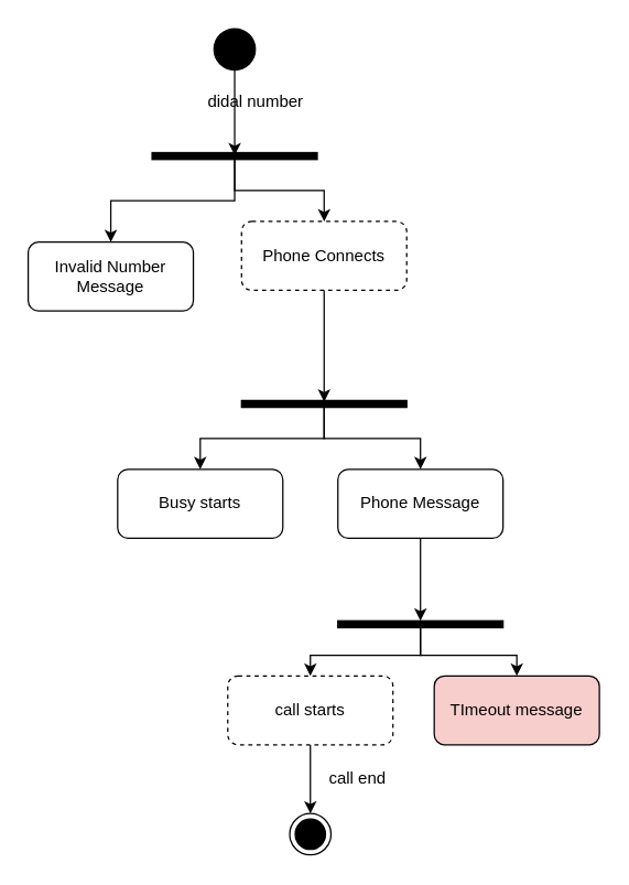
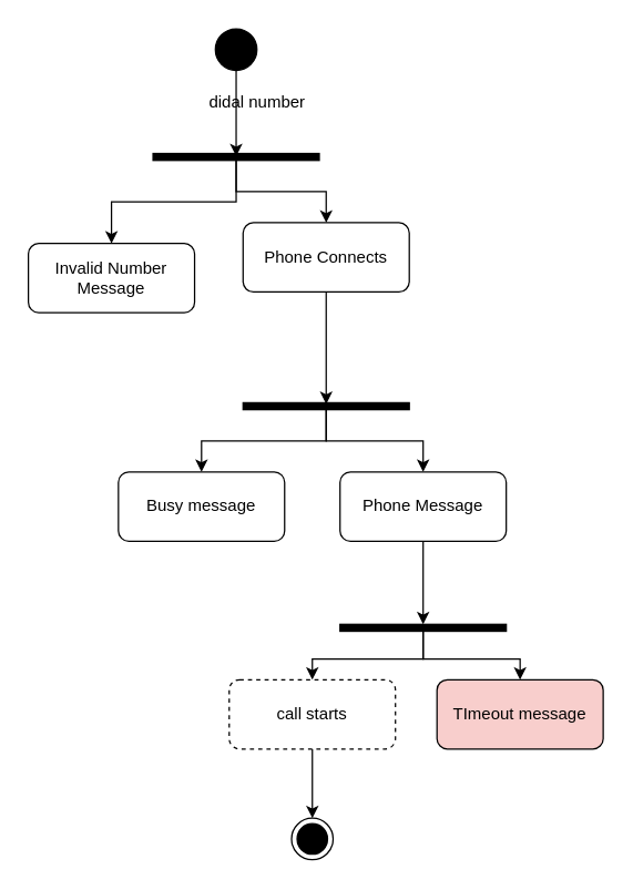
  <mxCell id="0" />
  <mxCell id="1" parent="0" />
  <mxCell id="2" value="" style="edgeStyle=orthogonalEdgeStyle;rounded=0;orthogonalLoop=1;jettySize=auto;html=1;entryX=0.4;entryY=0.5;entryDx=0;entryDy=0;entryPerimeter=0;" edge="1" parent="1" source="3" target="7"><mxGeometry relative="1" as="geometry"><mxPoint x="170" y="120" as="targetPoint" /></mxGeometry></mxCell>
  <mxCell id="3" value="" style="ellipse;fillColor=strokeColor;html=1;" vertex="1" parent="1"><mxGeometry x="155" y="20" width="30" height="30" as="geometry" /></mxCell>
  <mxCell id="4" value="didal number" style="text;html=1;align=center;verticalAlign=middle;resizable=0;points=[];autosize=1;strokeColor=none;fillColor=none;" vertex="1" parent="1"><mxGeometry x="140" y="58" width="90" height="30" as="geometry" /></mxCell>
  <mxCell id="5" style="edgeStyle=orthogonalEdgeStyle;rounded=0;orthogonalLoop=1;jettySize=auto;html=1;entryX=0.5;entryY=0;entryDx=0;entryDy=0;" edge="1" parent="1" source="7" target="8"><mxGeometry relative="1" as="geometry" /></mxCell>
  <mxCell id="6" style="edgeStyle=orthogonalEdgeStyle;rounded=0;orthogonalLoop=1;jettySize=auto;html=1;entryX=0.5;entryY=0;entryDx=0;entryDy=0;" edge="1" parent="1" source="7" target="9"><mxGeometry relative="1" as="geometry" /></mxCell>
  <mxCell id="7" value="" style="html=1;points=[];perimeter=orthogonalPerimeter;fillColor=strokeColor;direction=south;" vertex="1" parent="1"><mxGeometry x="110" y="110" width="120" height="5" as="geometry" /></mxCell>
  <mxCell id="8" value="Invalid Number&lt;div&gt;Message&lt;/div&gt;" style="rounded=1;whiteSpace=wrap;html=1;" vertex="1" parent="1"><mxGeometry x="20" y="175" width="120" height="50" as="geometry" /></mxCell>
- <mxCell id="9" value="Phone Connects" style="rounded=1;whiteSpace=wrap;html=1;dashed=1;" vertex="1" parent="1"><mxGeometry x="175" y="160" width="120" height="50" as="geometry" /></mxCell>
+ <mxCell id="9" value="Phone Connects" style="rounded=1;whiteSpace=wrap;html=1;" vertex="1" parent="1"><mxGeometry x="175" y="160" width="120" height="50" as="geometry" /></mxCell>
  <mxCell id="10" style="edgeStyle=orthogonalEdgeStyle;rounded=0;orthogonalLoop=1;jettySize=auto;html=1;entryX=0.5;entryY=0;entryDx=0;entryDy=0;" edge="1" parent="1" source="12" target="14"><mxGeometry relative="1" as="geometry" /></mxCell>
  <mxCell id="11" style="edgeStyle=orthogonalEdgeStyle;rounded=0;orthogonalLoop=1;jettySize=auto;html=1;entryX=0.5;entryY=0;entryDx=0;entryDy=0;" edge="1" parent="1" source="12" target="15"><mxGeometry relative="1" as="geometry" /></mxCell>
  <mxCell id="12" value="" style="html=1;points=[];perimeter=orthogonalPerimeter;fillColor=strokeColor;direction=south;" vertex="1" parent="1"><mxGeometry x="175" y="290" width="120" height="5" as="geometry" /></mxCell>
  <mxCell id="13" style="edgeStyle=orthogonalEdgeStyle;rounded=0;orthogonalLoop=1;jettySize=auto;html=1;entryX=0.2;entryY=0.5;entryDx=0;entryDy=0;entryPerimeter=0;" edge="1" parent="1" source="9" target="12"><mxGeometry relative="1" as="geometry" /></mxCell>
- <mxCell id="14" value="Busy starts" style="rounded=1;whiteSpace=wrap;html=1;" vertex="1" parent="1"><mxGeometry x="85" y="340" width="120" height="50" as="geometry" /></mxCell>
+ <mxCell id="14" value="Busy message" style="rounded=1;whiteSpace=wrap;html=1;" vertex="1" parent="1"><mxGeometry x="85" y="340" width="120" height="50" as="geometry" /></mxCell>
  <mxCell id="15" value="Phone Message" style="rounded=1;whiteSpace=wrap;html=1;" vertex="1" parent="1"><mxGeometry x="245" y="340" width="120" height="50" as="geometry" /></mxCell>
  <mxCell id="16" style="edgeStyle=orthogonalEdgeStyle;rounded=0;orthogonalLoop=1;jettySize=auto;html=1;" edge="1" parent="1" source="18" target="21"><mxGeometry relative="1" as="geometry" /></mxCell>
  <mxCell id="17" style="edgeStyle=orthogonalEdgeStyle;rounded=0;orthogonalLoop=1;jettySize=auto;html=1;entryX=0.5;entryY=0;entryDx=0;entryDy=0;" edge="1" parent="1" source="18" target="22"><mxGeometry relative="1" as="geometry" /></mxCell>
  <mxCell id="18" value="" style="html=1;points=[];perimeter=orthogonalPerimeter;fillColor=strokeColor;direction=south;" vertex="1" parent="1"><mxGeometry x="245" y="450" width="120" height="5" as="geometry" /></mxCell>
  <mxCell id="19" style="edgeStyle=orthogonalEdgeStyle;rounded=0;orthogonalLoop=1;jettySize=auto;html=1;entryX=0;entryY=0.5;entryDx=0;entryDy=0;entryPerimeter=0;" edge="1" parent="1" source="15" target="18"><mxGeometry relative="1" as="geometry" /></mxCell>
  <mxCell id="20" style="edgeStyle=orthogonalEdgeStyle;rounded=0;orthogonalLoop=1;jettySize=auto;html=1;entryX=0.5;entryY=0;entryDx=0;entryDy=0;" edge="1" parent="1" source="21" target="23"><mxGeometry relative="1" as="geometry" /></mxCell>
  <mxCell id="21" value="call starts" style="rounded=1;whiteSpace=wrap;html=1;dashed=1;" vertex="1" parent="1"><mxGeometry x="165" y="490" width="120" height="50" as="geometry" /></mxCell>
  <mxCell id="22" value="TImeout message" style="rounded=1;whiteSpace=wrap;html=1;fillColor=#f8cecc;" vertex="1" parent="1"><mxGeometry x="315" y="490" width="120" height="50" as="geometry" /></mxCell>
  <mxCell id="23" value="" style="ellipse;html=1;shape=endState;fillColor=strokeColor;" vertex="1" parent="1"><mxGeometry x="210" y="590" width="30" height="30" as="geometry" /></mxCell>
- <mxCell id="24" value="call end" style="text;html=1;align=center;verticalAlign=middle;resizable=0;points=[];autosize=1;strokeColor=none;fillColor=none;" vertex="1" parent="1"><mxGeometry x="229" y="550" width="60" height="30" as="geometry" /></mxCell>
